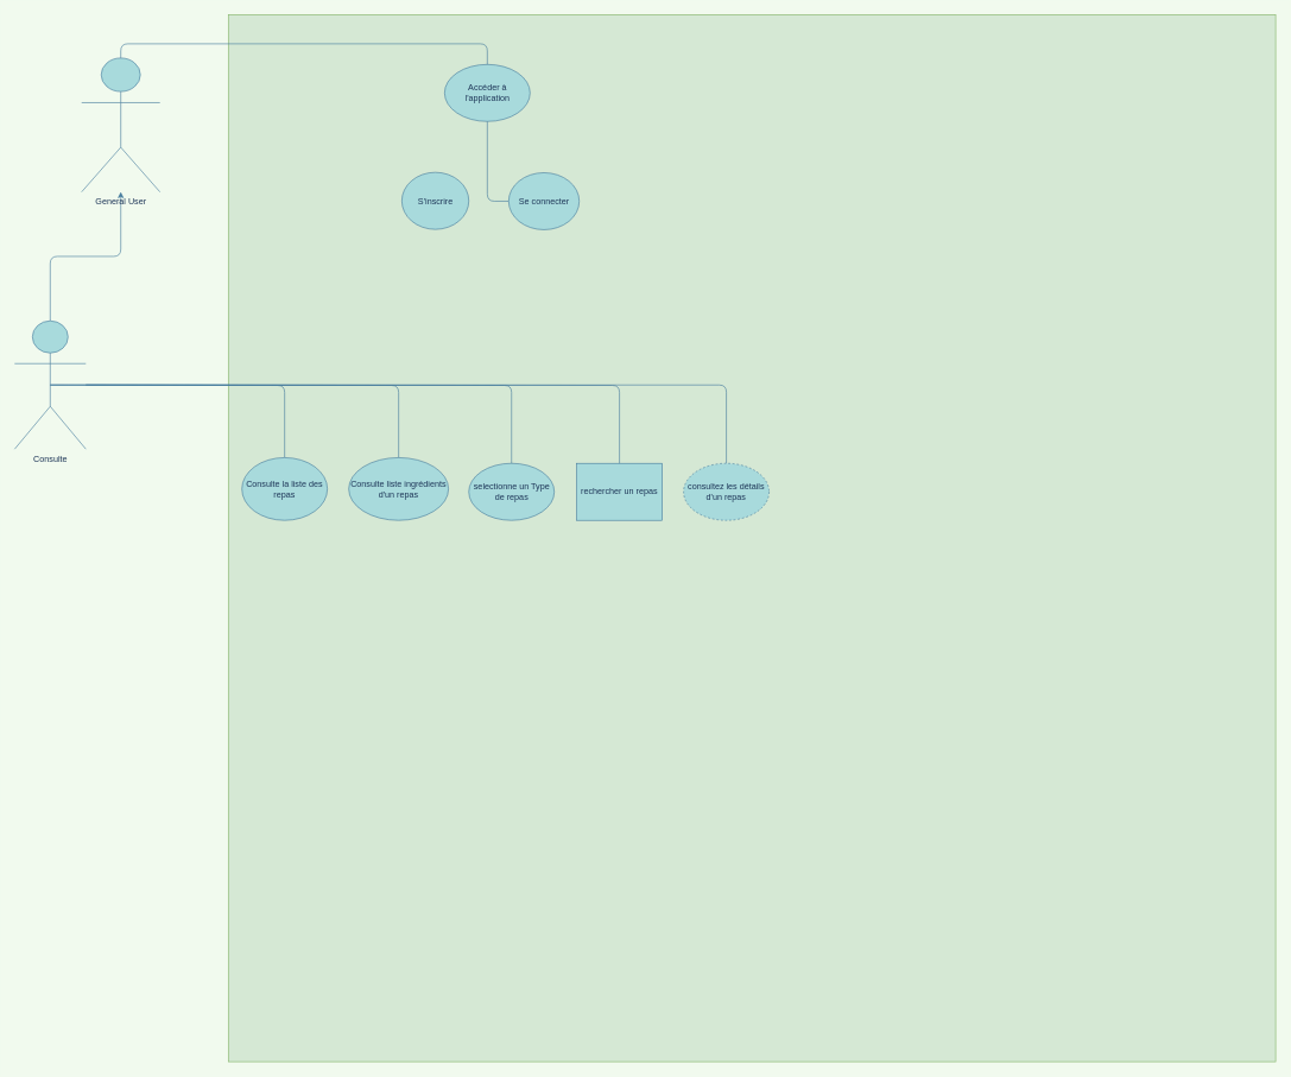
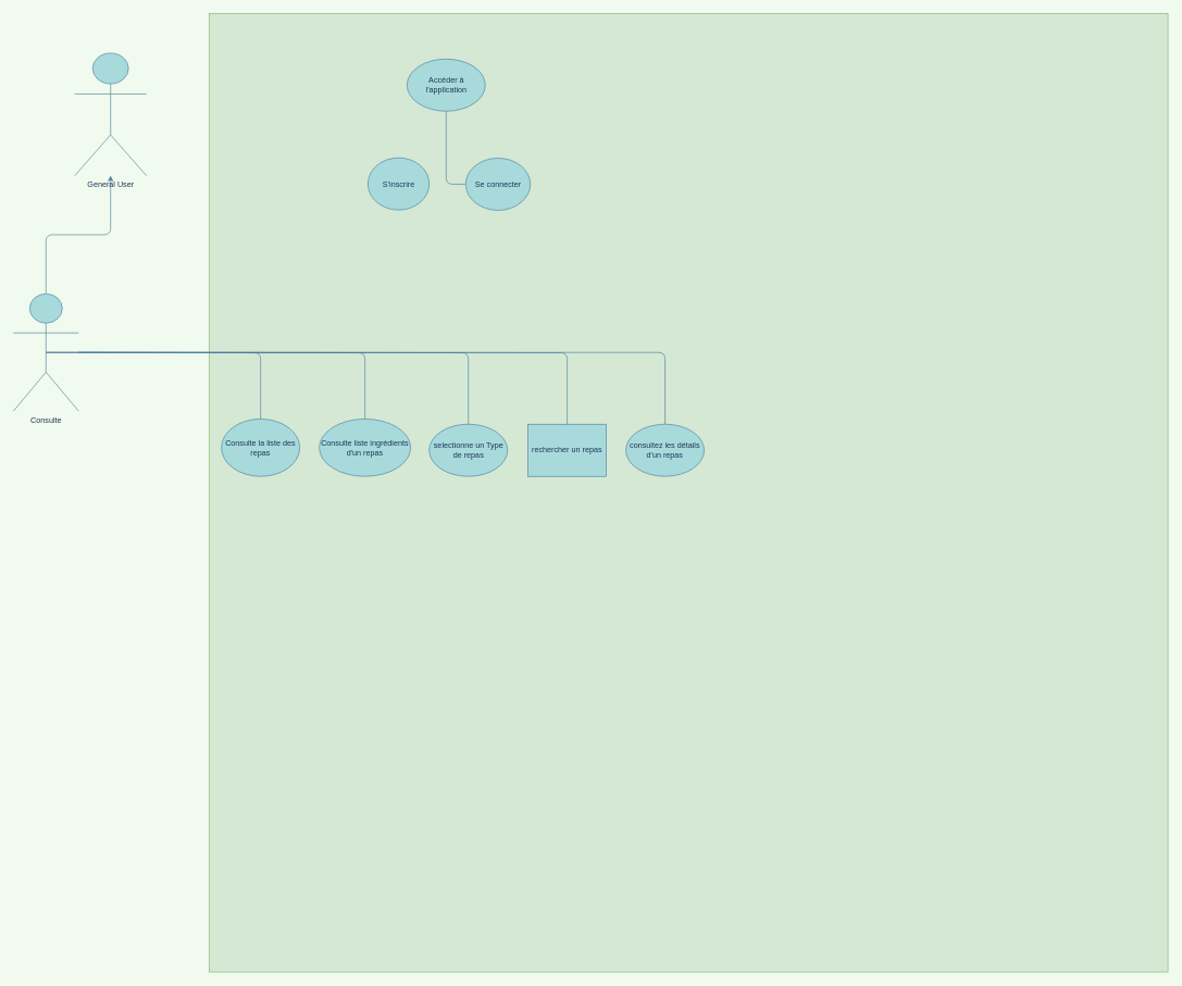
  <mxCell id="0" />
  <mxCell id="1" parent="0" />
  <mxCell id="2" value="" style="whiteSpace=wrap;html=1;aspect=fixed;rounded=0;sketch=0;fillColor=#d5e8d4;strokeColor=#82b366;" parent="1" vertex="1"><mxGeometry x="320" y="20" width="1470" height="1470" as="geometry" /></mxCell>
  <mxCell id="3" value="selectionne un Type de repas" style="ellipse;whiteSpace=wrap;html=1;fillColor=#A8DADC;strokeColor=#457B9D;fontColor=#1D3557;" parent="1" vertex="1"><mxGeometry x="657.5" y="650" width="120" height="80" as="geometry" /></mxCell>
  <mxCell id="4" value="rechercher un repas" style="whiteSpace=wrap;html=1;fillColor=#A8DADC;strokeColor=#457B9D;fontColor=#1D3557;rounded=0;" parent="1" vertex="1"><mxGeometry x="809" y="650" width="120" height="80" as="geometry" /></mxCell>
  <mxCell id="5" value="Accéder à l'application" style="ellipse;whiteSpace=wrap;html=1;fillColor=#A8DADC;strokeColor=#457B9D;fontColor=#1D3557;" parent="1" vertex="1"><mxGeometry x="623.5" y="90" width="120" height="80" as="geometry" /></mxCell>
  <mxCell id="6" value="S'inscrire" style="ellipse;whiteSpace=wrap;html=1;fillColor=#A8DADC;strokeColor=#457B9D;fontColor=#1D3557;" parent="1" vertex="1"><mxGeometry x="563.5" y="241.5" width="94" height="80" as="geometry" /></mxCell>
  <mxCell id="7" style="edgeStyle=orthogonalEdgeStyle;orthogonalLoop=1;jettySize=auto;html=1;exitX=0;exitY=0.5;exitDx=0;exitDy=0;entryX=0.5;entryY=1;entryDx=0;entryDy=0;labelBackgroundColor=#F1FAEE;strokeColor=#457B9D;fontColor=#1D3557;endArrow=none;endFill=0;" parent="1" source="8" target="5" edge="1"><mxGeometry relative="1" as="geometry" /></mxCell>
  <mxCell id="8" value="Se connecter" style="ellipse;whiteSpace=wrap;html=1;fillColor=#A8DADC;strokeColor=#457B9D;fontColor=#1D3557;" parent="1" vertex="1"><mxGeometry x="713.5" y="242" width="99" height="80" as="geometry" /></mxCell>
  <mxCell id="9" value="Consulte liste ingrédients d'un repas" style="ellipse;whiteSpace=wrap;html=1;fillColor=#A8DADC;strokeColor=#457B9D;fontColor=#1D3557;" parent="1" vertex="1"><mxGeometry x="489" y="642" width="140" height="88" as="geometry" /></mxCell>
  <mxCell id="10" style="edgeStyle=orthogonalEdgeStyle;orthogonalLoop=1;jettySize=auto;html=1;exitX=0.5;exitY=0.5;exitDx=0;exitDy=0;exitPerimeter=0;entryX=0.5;entryY=0;entryDx=0;entryDy=0;labelBackgroundColor=#F1FAEE;strokeColor=#457B9D;fontColor=#1D3557;endArrow=none;endFill=0;" parent="1" target="9" edge="1"><mxGeometry relative="1" as="geometry"><mxPoint x="70" y="540" as="sourcePoint" /></mxGeometry></mxCell>
  <mxCell id="11" style="edgeStyle=orthogonalEdgeStyle;orthogonalLoop=1;jettySize=auto;html=1;entryX=0.5;entryY=0;entryDx=0;entryDy=0;labelBackgroundColor=#F1FAEE;strokeColor=#457B9D;fontColor=#1D3557;endArrow=none;endFill=0;" parent="1" target="4" edge="1"><mxGeometry relative="1" as="geometry"><mxPoint x="120" y="540" as="sourcePoint" /></mxGeometry></mxCell>
  <mxCell id="12" style="edgeStyle=orthogonalEdgeStyle;orthogonalLoop=1;jettySize=auto;html=1;entryX=0.5;entryY=0;entryDx=0;entryDy=0;labelBackgroundColor=#F1FAEE;strokeColor=#457B9D;fontColor=#1D3557;endArrow=none;endFill=0;" parent="1" target="17" edge="1"><mxGeometry relative="1" as="geometry"><mxPoint x="120" y="540" as="sourcePoint" /></mxGeometry></mxCell>
  <mxCell id="13" style="edgeStyle=orthogonalEdgeStyle;curved=0;rounded=1;sketch=0;orthogonalLoop=1;jettySize=auto;html=1;exitX=0.5;exitY=0.5;exitDx=0;exitDy=0;exitPerimeter=0;entryX=0.5;entryY=0;entryDx=0;entryDy=0;fontColor=#1D3557;endArrow=none;endFill=0;strokeColor=#457B9D;fillColor=#A8DADC;labelBackgroundColor=#F1FAEE;" parent="1" target="3" edge="1"><mxGeometry relative="1" as="geometry"><mxPoint x="70" y="540" as="sourcePoint" /></mxGeometry></mxCell>
  <mxCell id="14" style="edgeStyle=orthogonalEdgeStyle;curved=0;rounded=1;sketch=0;orthogonalLoop=1;jettySize=auto;html=1;fontColor=#1D3557;endArrow=classic;endFill=1;strokeColor=#457B9D;fillColor=#A8DADC;" parent="1" source="16" target="19" edge="1"><mxGeometry relative="1" as="geometry" /></mxCell>
  <mxCell id="15" style="edgeStyle=orthogonalEdgeStyle;rounded=1;orthogonalLoop=1;jettySize=auto;html=1;exitX=0.5;exitY=0.5;exitDx=0;exitDy=0;exitPerimeter=0;strokeColor=#457B9D;endArrow=none;endFill=0;" edge="1" parent="1" source="16" target="20"><mxGeometry relative="1" as="geometry" /></mxCell>
  <mxCell id="16" value="Consulte" style="shape=umlActor;verticalLabelPosition=bottom;verticalAlign=top;html=1;outlineConnect=0;fillColor=#A8DADC;strokeColor=#457B9D;fontColor=#1D3557;" parent="1" vertex="1"><mxGeometry x="20" y="450" width="100" height="180" as="geometry" /></mxCell>
  <mxCell id="17" value="Consulte la liste des repas" style="ellipse;whiteSpace=wrap;html=1;fillColor=#A8DADC;strokeColor=#457B9D;fontColor=#1D3557;" parent="1" vertex="1"><mxGeometry x="339" y="642" width="120" height="88" as="geometry" /></mxCell>
- <mxCell id="18" style="edgeStyle=orthogonalEdgeStyle;curved=0;rounded=1;sketch=0;orthogonalLoop=1;jettySize=auto;html=1;exitX=0.5;exitY=0;exitDx=0;exitDy=0;exitPerimeter=0;entryX=0.5;entryY=0;entryDx=0;entryDy=0;fontColor=#1D3557;endArrow=none;endFill=0;strokeColor=#457B9D;fillColor=#A8DADC;" parent="1" source="19" target="5" edge="1"><mxGeometry relative="1" as="geometry" /></mxCell>
  <mxCell id="19" value="General User" style="shape=umlActor;verticalLabelPosition=bottom;verticalAlign=top;html=1;outlineConnect=0;rounded=0;sketch=0;fontColor=#1D3557;strokeColor=#457B9D;fillColor=#A8DADC;" parent="1" vertex="1"><mxGeometry x="114" y="81" width="110" height="188" as="geometry" /></mxCell>
- <mxCell id="20" value="consultez les détails d'un repas" style="ellipse;whiteSpace=wrap;html=1;fillColor=#A8DADC;strokeColor=#457B9D;fontColor=#1D3557;dashed=1;" vertex="1" parent="1"><mxGeometry x="959" y="650" width="120" height="80" as="geometry" /></mxCell>
+ <mxCell id="20" value="consultez les détails d'un repas" style="ellipse;whiteSpace=wrap;html=1;fillColor=#A8DADC;strokeColor=#457B9D;fontColor=#1D3557;" vertex="1" parent="1"><mxGeometry x="959" y="650" width="120" height="80" as="geometry" /></mxCell>
